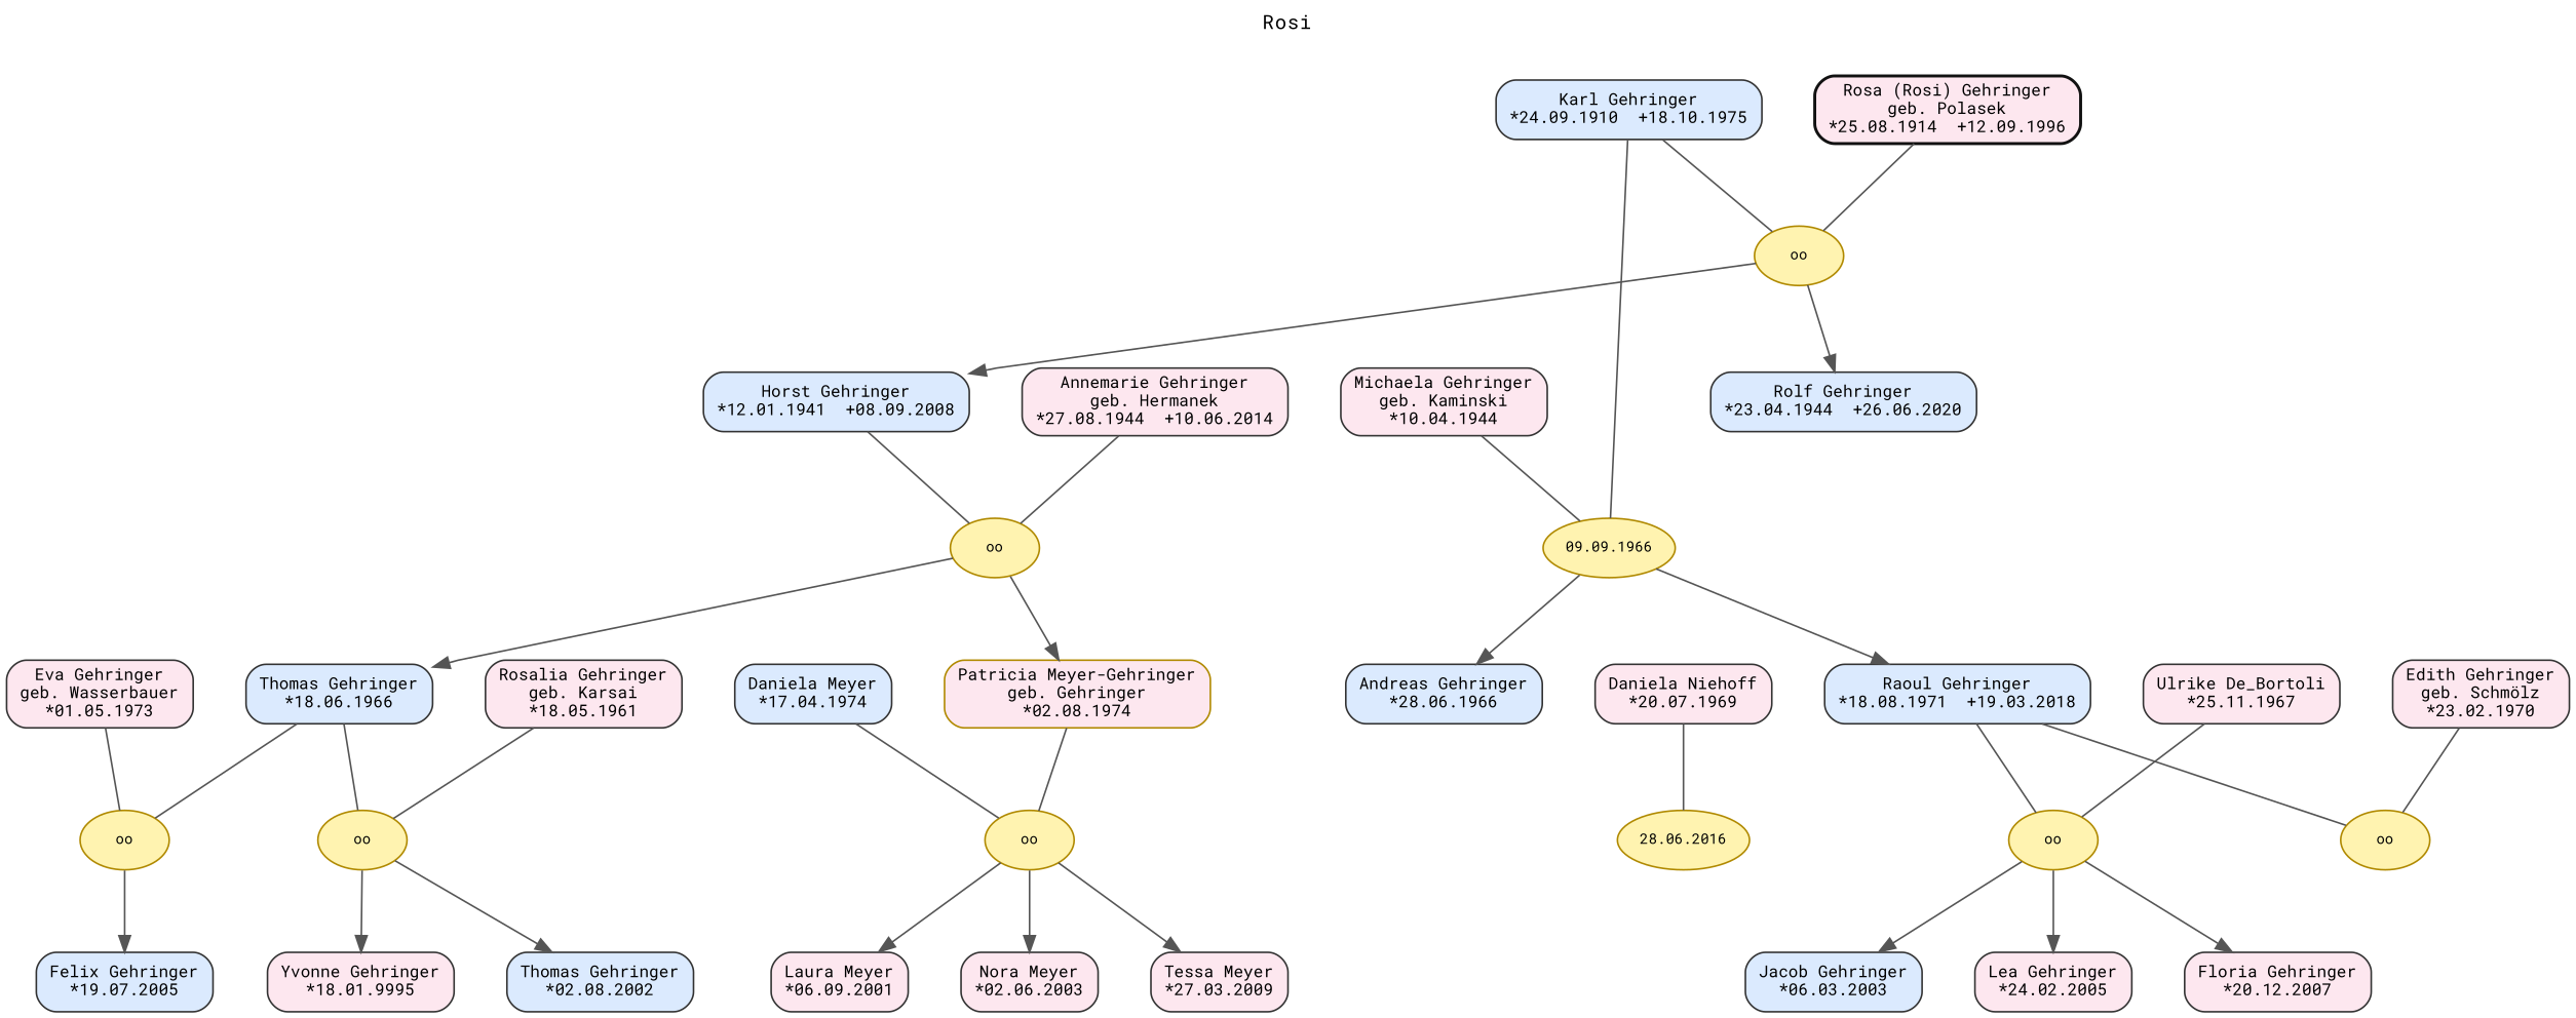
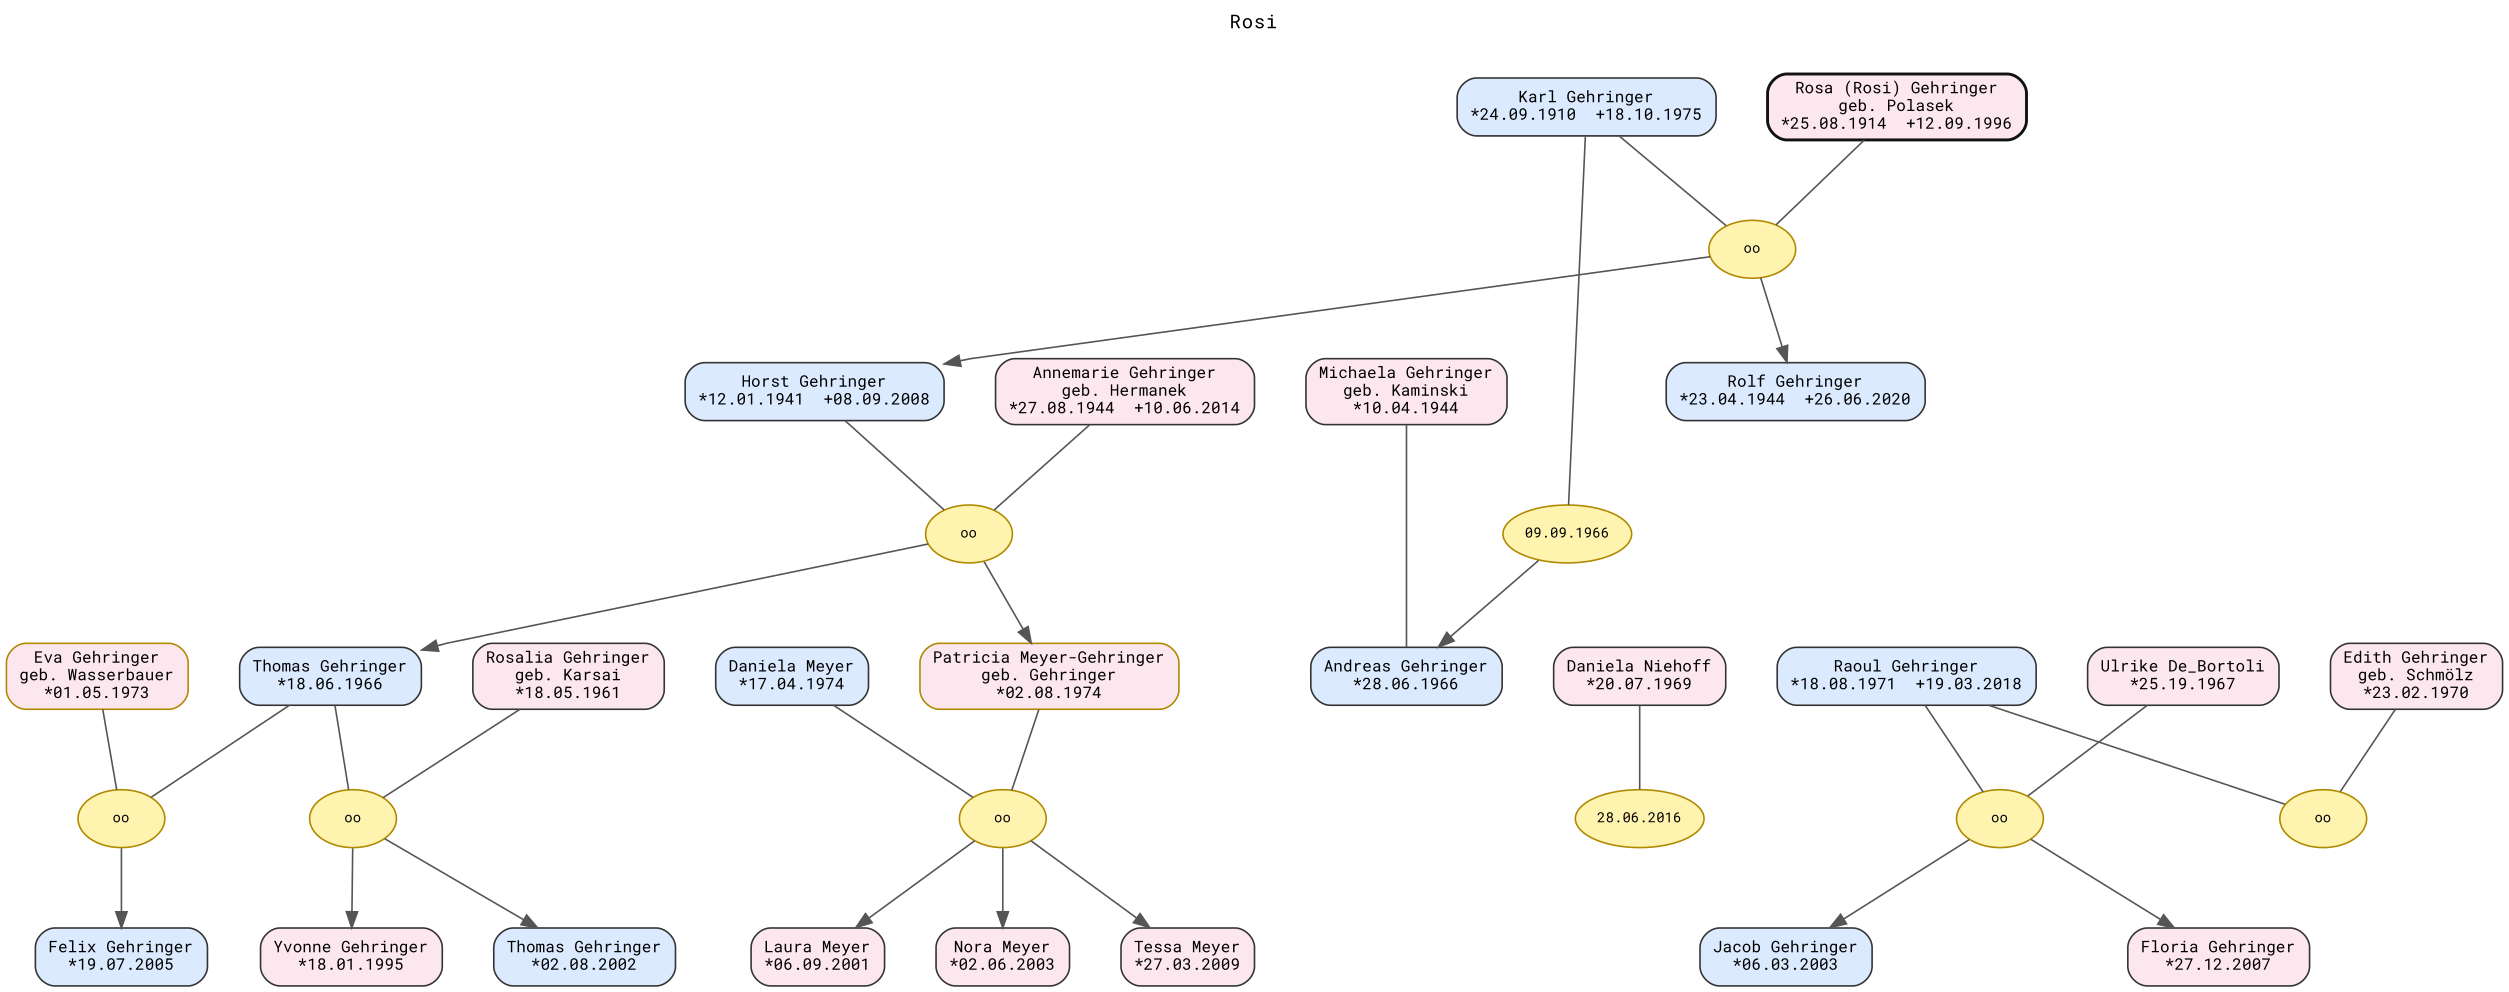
  digraph {
    concentrate=false
    fontname="Roboto Mono"
    fontsize=12
    label=Rosi
    labelloc=t
    nodesep=0.45
    rankdir=TB
    ranksep=0.70
    splines=polyline
    node [color="#333333" fillcolor="#fde7ef" fontname="Roboto Mono" fontsize=10 shape=box style="rounded,filled"]
    edge [color="#555555" constraint=true fontname="Roboto Mono" minlen=0 style=invis weight=1800]
    n1 [color="#b08900" label="Patricia Meyer-Gehringer\ngeb. Gehringer\n*02.08.1974"]
    n2 [fillcolor="#dbeafe" label="Thomas Gehringer\n*18.06.1966"]
    n3 [fillcolor="#dbeafe" label="Horst Gehringer\n*12.01.1941  +08.09.2008"]
    n4 [label="Annemarie Gehringer\ngeb. Hermanek\n*27.08.1944  +10.06.2014"]
    n5 [label="Rosalia Gehringer\ngeb. Karsai\n*18.05.1961"]
    n6 [fillcolor="#dbeafe" label="Daniela Meyer\n*17.04.1974"]
    n7 [label="Laura Meyer\n*06.09.2001"]
    n8 [label="Nora Meyer\n*02.06.2003"]
    n9 [label="Tessa Meyer\n*27.03.2009"]
    n10 [fillcolor="#dbeafe" label="Karl Gehringer\n*24.09.1910  +18.10.1975"]
    n11 [color="#111111" label="Rosa (Rosi) Gehringer\ngeb. Polasek\n*25.08.1914  +12.09.1996" penwidth=1.8]
    n12 [fillcolor="#dbeafe" label="Rolf Gehringer\n*23.04.1944  +26.06.2020"]
    n13 [label="Michaela Gehringer\ngeb. Kaminski\n*10.04.1944"]
    n14 [fillcolor="#dbeafe" label="Andreas Gehringer\n*28.06.1966"]
    n15 [label="Daniela Niehoff\n*20.07.1969"]
    n16 [fillcolor="#dbeafe" label="Raoul Gehringer\n*18.08.1971  +19.03.2018"]
    n17 [label="Edith Gehringer\ngeb. Schmölz\n*23.02.1970"]
-   n18 [label="Eva Gehringer\ngeb. Wasserbauer\n*01.05.1973"]
+   n18 [color="#b08900" label="Eva Gehringer\ngeb. Wasserbauer\n*01.05.1973"]
    n19 [fillcolor="#dbeafe" label="Felix Gehringer\n*19.07.2005"]
-   n20 [label="Ulrike De_Bortoli\n*25.11.1967"]
+   n20 [label="Ulrike De_Bortoli\n*25.19.1967"]
    n21 [fillcolor="#dbeafe" label="Jacob Gehringer\n*06.03.2003"]
-   n22 [label="Floria Gehringer\n*20.12.2007"]
-   n23 [label="Lea Gehringer\n*24.02.2005"]
+   n22 [label="Floria Gehringer\n*27.12.2007"]
    n24 [fillcolor="#dbeafe" label="Thomas Gehringer\n*02.08.2002"]
-   n25 [label="Yvonne Gehringer\n*18.01.9995"]
+   n25 [label="Yvonne Gehringer\n*18.01.1995"]
    n26 [color="#b08900" fillcolor="#fff3b0" fontsize=9 label=oo shape=ellipse style=filled]
    n27 [color="#b08900" fillcolor="#fff3b0" fontsize=9 label=oo shape=ellipse style=filled]
    n28 [color="#b08900" fillcolor="#fff3b0" fontsize=9 label=oo shape=ellipse style=filled]
    n29 [color="#b08900" fillcolor="#fff3b0" fontsize=9 label=oo shape=ellipse style=filled]
    n30 [color="#b08900" fillcolor="#fff3b0" fontsize=9 label="09.09.1966" shape=ellipse style=filled]
    n31 [color="#b08900" fillcolor="#fff3b0" fontsize=9 label=oo shape=ellipse style=filled]
    n32 [color="#b08900" fillcolor="#fff3b0" fontsize=9 label="28.06.2016" shape=ellipse style=filled]
    n33 [color="#b08900" fillcolor="#fff3b0" fontsize=9 label=oo shape=ellipse style=filled]
    n34 [color="#b08900" fillcolor="#fff3b0" fontsize=9 label=oo shape=ellipse style=filled]
    subgraph sub_1 {
      rank=same
      n1
      n2
    }
    subgraph sub_2 {
      rank=same
      n14
      n15
    }
    subgraph sub_3 {
      rank=same
      n3
      n4
    }
    subgraph sub_4 {
      rank=same
      n12
      n13
    }
    subgraph sub_5 {
      rank=same
      n2
      n5
    }
    subgraph sub_6 {
      rank=same
      n3
      n4
    }
    subgraph sub_7 {
      rank=same
      n1
      n6
    }
    subgraph sub_8 {
      rank=same
      n1
      n6
    }
    subgraph sub_9 {
      rank=same
      n7
      n8
      n9
    }
    subgraph sub_10 {
      rank=same
      n3
      n12
    }
    subgraph sub_11 {
      rank=same
      n16
      n17
    }
    subgraph sub_12 {
      rank=same
      n10
      n11
    }
    subgraph sub_13 {
      rank=same
      n2
      n18
    }
    subgraph sub_14 {
      rank=same
      n19
    }
    subgraph sub_15 {
      rank=same
      n12
      n13
    }
    subgraph sub_16 {
      rank=same
      n14
      n16
    }
    subgraph sub_17 {
      rank=same
      n3
      n4
      n12
      n13
    }
    subgraph sub_18 {
      rank=same
      n14
      n15
    }
    subgraph sub_19 {
      rank=same
      n16
      n17
    }
    subgraph sub_20 {
      rank=same
      n16
      n20
    }
    subgraph sub_21 {
      rank=same
      n21
      n22
-     n23
    }
    subgraph sub_22 {
      rank=same
      n2
      n5
    }
    subgraph sub_23 {
      rank=same
      n24
      n25
    }
    subgraph sub_24 {
      rank=same
      n10
      n11
    }
    subgraph sub_25 {
      rank=same
      n1
      n2
      n5
      n6
      n14
      n15
      n16
      n17
      n18
      n20
    }
    subgraph sub_26 {
      rank=same
      n7
      n8
      n9
      n19
      n21
      n22
-     n23
      n24
      n25
    }
    n1 -> n6
    n1 -> n26 [dir=none minlen=1 weight=60 constraint="" style=""]
    n2 -> n1 [weight=1400]
    n2 -> n5 [weight=2600]
    n2 -> n5 [weight=3600]
    n2 -> n5
    n2 -> n18 [weight=3600]
    n2 -> n18
    n2 -> n27 [dir=none minlen=1 weight=60 constraint="" style=""]
    n2 -> n28 [dir=none minlen=1 weight=60 constraint="" style=""]
    n3 -> n4 [weight=3600]
    n3 -> n4 [weight=2600]
    n3 -> n4
    n3 -> n12 [weight=1400]
    n3 -> n29 [dir=none minlen=1 weight=60 constraint="" style=""]
    n4 -> n3
    n4 -> n12 [weight=2000]
    n4 -> n29 [dir=none minlen=1 weight=60 constraint="" style=""]
    n5 -> n1 [weight=2000]
    n5 -> n2
    n5 -> n28 [dir=none minlen=1 weight=60 constraint="" style=""]
    n6 -> n1 [weight=2600]
    n6 -> n1 [weight=3600]
    n6 -> n1
    n6 -> n26 [dir=none minlen=1 weight=60 constraint="" style=""]
    n7 -> n8 [weight=1400]
    n8 -> n9 [weight=1400]
    n10 -> n11 [weight=3600]
    n10 -> n11
    n10 -> n30 [dir=none minlen=1 weight=60 constraint="" style=""]
    n10 -> n31 [dir=none minlen=1 weight=60 constraint="" style=""]
    n11 -> n10
    n11 -> n31 [dir=none minlen=1 weight=60 constraint="" style=""]
    n12 -> n13 [weight=2600]
    n12 -> n13 [weight=3600]
    n12 -> n13
    n13 -> n12
-   n13 -> n30 [dir=none minlen=1 weight=60 constraint="" style=""]
+   n13 -> n14 [dir=none minlen=1 weight=60 constraint="" style=""]
    n14 -> n15 [weight=3600]
    n14 -> n15 [weight=2600]
    n14 -> n15
    n14 -> n16 [weight=1400]
    n15 -> n14
    n15 -> n16 [weight=2000]
    n15 -> n32 [dir=none minlen=1 weight=60 constraint="" style=""]
    n16 -> n17 [weight=3600]
    n16 -> n17 [weight=2600]
    n16 -> n17
    n16 -> n20 [weight=3600]
    n16 -> n20
    n16 -> n33 [dir=none minlen=1 weight=60 constraint="" style=""]
    n16 -> n34 [dir=none minlen=1 weight=60 constraint="" style=""]
    n17 -> n16
    n17 -> n33 [dir=none minlen=1 weight=60 constraint="" style=""]
    n18 -> n2
    n18 -> n27 [dir=none minlen=1 weight=60 constraint="" style=""]
    n20 -> n16
    n20 -> n34 [dir=none minlen=1 weight=60 constraint="" style=""]
-   n21 -> n23 [weight=1400]
-   n23 -> n22 [weight=1400]
    n25 -> n24 [weight=1400]
    n26 -> n7 [constraint="" minlen="" style="" weight=""]
    n26 -> n8 [constraint="" minlen="" style="" weight=""]
    n26 -> n9 [constraint="" minlen="" style="" weight=""]
    n27 -> n19 [constraint="" minlen="" style="" weight=""]
    n28 -> n24 [constraint="" minlen="" style="" weight=""]
    n28 -> n25 [constraint="" minlen="" style="" weight=""]
    n29 -> n1 [constraint="" minlen="" style="" weight=""]
    n29 -> n2 [constraint="" minlen="" style="" weight=""]
    n30 -> n14 [constraint="" minlen="" style="" weight=""]
-   n30 -> n16 [constraint="" minlen="" style="" weight=""]
    n31 -> n3 [constraint="" minlen="" style="" weight=""]
    n31 -> n12 [constraint="" minlen="" style="" weight=""]
    n34 -> n21 [constraint="" minlen="" style="" weight=""]
    n34 -> n22 [constraint="" minlen="" style="" weight=""]
-   n34 -> n23 [constraint="" minlen="" style="" weight=""]
  }
